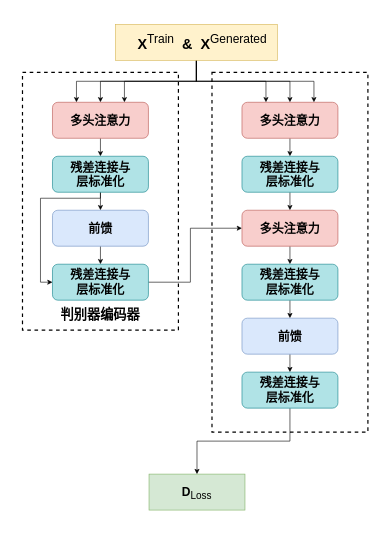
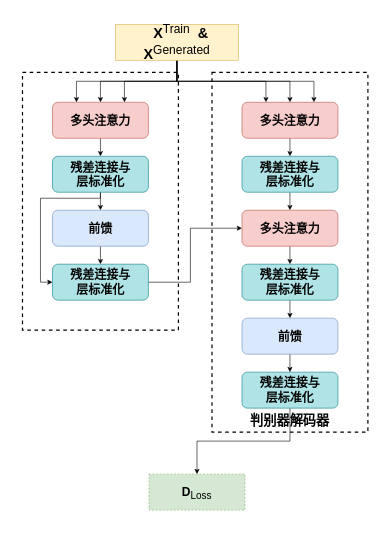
  <mxCell id="0" />
  <mxCell id="1" value="连接线" parent="0" />
  <mxCell id="2" value="" style="rounded=0;whiteSpace=wrap;html=1;dashed=1;labelBorderColor=#FFFFFF;sketch=0;fontSize=20;strokeWidth=2;strokeColor=none;" parent="1" vertex="1"><mxGeometry x="20" y="20" width="610" height="860" as="geometry" /></mxCell>
  <mxCell id="3" value="" style="rounded=0;whiteSpace=wrap;html=1;dashed=1;strokeWidth=2;fillColor=none;" parent="1" vertex="1"><mxGeometry x="353" y="120" width="260" height="600" as="geometry" /></mxCell>
  <mxCell id="4" value="" style="rounded=0;whiteSpace=wrap;html=1;dashed=1;strokeWidth=2;fillColor=none;" parent="1" vertex="1"><mxGeometry x="37" y="120" width="260" height="430" as="geometry" /></mxCell>
  <mxCell id="5" style="edgeStyle=orthogonalEdgeStyle;rounded=0;orthogonalLoop=1;jettySize=auto;html=1;exitX=0.5;exitY=1;exitDx=0;exitDy=0;entryX=0.25;entryY=0;entryDx=0;entryDy=0;fontSize=24;strokeWidth=1;" parent="1" source="11" target="13" edge="1"><mxGeometry relative="1" as="geometry" /></mxCell>
  <mxCell id="6" style="edgeStyle=orthogonalEdgeStyle;rounded=0;orthogonalLoop=1;jettySize=auto;html=1;exitX=0.5;exitY=1;exitDx=0;exitDy=0;entryX=0.5;entryY=0;entryDx=0;entryDy=0;fontSize=24;strokeWidth=1;" parent="1" source="11" target="13" edge="1"><mxGeometry relative="1" as="geometry" /></mxCell>
  <mxCell id="7" style="edgeStyle=orthogonalEdgeStyle;rounded=0;orthogonalLoop=1;jettySize=auto;html=1;exitX=0.5;exitY=1;exitDx=0;exitDy=0;entryX=0.75;entryY=0;entryDx=0;entryDy=0;fontSize=24;strokeWidth=1;" parent="1" source="11" target="13" edge="1"><mxGeometry relative="1" as="geometry" /></mxCell>
  <mxCell id="8" style="edgeStyle=orthogonalEdgeStyle;rounded=0;orthogonalLoop=1;jettySize=auto;html=1;exitX=0.5;exitY=1;exitDx=0;exitDy=0;fontSize=24;strokeWidth=1;entryX=0.25;entryY=0;entryDx=0;entryDy=0;" parent="1" source="11" target="15" edge="1"><mxGeometry relative="1" as="geometry"><mxPoint x="557" y="-60" as="targetPoint" /></mxGeometry></mxCell>
  <mxCell id="9" style="edgeStyle=orthogonalEdgeStyle;rounded=0;orthogonalLoop=1;jettySize=auto;html=1;exitX=0.5;exitY=1;exitDx=0;exitDy=0;entryX=0.5;entryY=0;entryDx=0;entryDy=0;fontSize=24;strokeWidth=1;" parent="1" source="11" target="15" edge="1"><mxGeometry relative="1" as="geometry" /></mxCell>
  <mxCell id="10" style="edgeStyle=orthogonalEdgeStyle;rounded=0;orthogonalLoop=1;jettySize=auto;html=1;exitX=0.5;exitY=1;exitDx=0;exitDy=0;entryX=0.75;entryY=0;entryDx=0;entryDy=0;fontSize=24;strokeWidth=1;" parent="1" source="11" target="15" edge="1"><mxGeometry relative="1" as="geometry" /></mxCell>
- <mxCell id="11" value="&lt;font&gt;&lt;font style=&quot;font-size: 24px&quot;&gt;&amp;nbsp; &amp;nbsp;X&lt;/font&gt;&lt;span style=&quot;font-weight: normal&quot;&gt;&lt;sup&gt;&lt;font style=&quot;font-size: 20px&quot;&gt;Train&lt;/font&gt;&lt;/sup&gt;&lt;/span&gt;&lt;/font&gt;&amp;nbsp; &amp;amp;&amp;nbsp; X&lt;span style=&quot;font-weight: normal&quot;&gt;&lt;sup&gt;Generated&lt;/sup&gt;&lt;/span&gt;" style="rounded=0;whiteSpace=wrap;html=1;fontStyle=1;fontSize=24;fillColor=#fff2cc;strokeColor=#d6b656;" parent="1" vertex="1"><mxGeometry x="192" y="40" width="270" height="60" as="geometry" /></mxCell>
+ <mxCell id="11" value="&lt;font&gt;&lt;font style=&quot;font-size: 24px&quot;&gt;&amp;nbsp; &amp;nbsp;X&lt;/font&gt;&lt;span style=&quot;font-weight: normal&quot;&gt;&lt;sup&gt;&lt;font style=&quot;font-size: 20px&quot;&gt;Train&lt;/font&gt;&lt;/sup&gt;&lt;/span&gt;&lt;/font&gt;&amp;nbsp; &amp;amp;&amp;nbsp; X&lt;span style=&quot;font-weight: normal&quot;&gt;&lt;sup&gt;Generated&lt;/sup&gt;&lt;/span&gt;" style="rounded=0;whiteSpace=wrap;html=1;fontStyle=1;fontSize=24;fillColor=#fff2cc;strokeColor=#d6b656;" parent="1" vertex="1"><mxGeometry x="192" y="40" width="205" height="60" as="geometry" /></mxCell>
  <mxCell id="12" style="edgeStyle=orthogonalEdgeStyle;rounded=0;orthogonalLoop=1;jettySize=auto;html=1;exitX=0.5;exitY=1;exitDx=0;exitDy=0;entryX=0.5;entryY=0;entryDx=0;entryDy=0;fontStyle=1" parent="1" source="13" target="18" edge="1"><mxGeometry relative="1" as="geometry" /></mxCell>
  <mxCell id="13" value="多头注意力" style="rounded=1;whiteSpace=wrap;html=1;fontSize=20;fontStyle=1;fillColor=#f8cecc;strokeColor=#b85450;" parent="1" vertex="1"><mxGeometry x="87" y="170" width="160" height="60" as="geometry" /></mxCell>
  <mxCell id="14" style="edgeStyle=orthogonalEdgeStyle;rounded=0;orthogonalLoop=1;jettySize=auto;html=1;exitX=0.5;exitY=1;exitDx=0;exitDy=0;entryX=0.5;entryY=0;entryDx=0;entryDy=0;fontStyle=1" parent="1" source="15" target="20" edge="1"><mxGeometry relative="1" as="geometry" /></mxCell>
  <mxCell id="15" value="多头注意力" style="rounded=1;whiteSpace=wrap;html=1;fontSize=20;fontStyle=1;fillColor=#f8cecc;strokeColor=#b85450;" parent="1" vertex="1"><mxGeometry x="403" y="170" width="160" height="60" as="geometry" /></mxCell>
  <mxCell id="16" style="edgeStyle=orthogonalEdgeStyle;rounded=0;orthogonalLoop=1;jettySize=auto;html=1;exitX=0.5;exitY=1;exitDx=0;exitDy=0;entryX=0.5;entryY=0;entryDx=0;entryDy=0;fontStyle=1" parent="1" source="18" target="22" edge="1"><mxGeometry relative="1" as="geometry" /></mxCell>
  <mxCell id="17" style="edgeStyle=orthogonalEdgeStyle;rounded=0;orthogonalLoop=1;jettySize=auto;html=1;exitX=0.5;exitY=1;exitDx=0;exitDy=0;entryX=0;entryY=0.5;entryDx=0;entryDy=0;fontStyle=1" parent="1" source="18" target="24" edge="1"><mxGeometry relative="1" as="geometry"><Array as="points"><mxPoint x="167" y="330" /><mxPoint x="67" y="330" /><mxPoint x="67" y="470" /></Array></mxGeometry></mxCell>
  <mxCell id="18" value="残差连接与&lt;br&gt;层标准化" style="rounded=1;whiteSpace=wrap;html=1;fontSize=20;fontStyle=1;fillColor=#b0e3e6;strokeColor=#0e8088;" parent="1" vertex="1"><mxGeometry x="87" y="260" width="160" height="60" as="geometry" /></mxCell>
  <mxCell id="19" style="edgeStyle=orthogonalEdgeStyle;rounded=0;orthogonalLoop=1;jettySize=auto;html=1;exitX=0.5;exitY=1;exitDx=0;exitDy=0;entryX=0.5;entryY=0;entryDx=0;entryDy=0;strokeWidth=1;" parent="1" source="20" target="26" edge="1"><mxGeometry relative="1" as="geometry" /></mxCell>
  <mxCell id="20" value="残差连接与&lt;br&gt;层标准化" style="rounded=1;whiteSpace=wrap;html=1;fontSize=20;fontStyle=1;fillColor=#b0e3e6;strokeColor=#0e8088;" parent="1" vertex="1"><mxGeometry x="403" y="260" width="160" height="60" as="geometry" /></mxCell>
  <mxCell id="21" style="edgeStyle=orthogonalEdgeStyle;rounded=0;orthogonalLoop=1;jettySize=auto;html=1;exitX=0.5;exitY=1;exitDx=0;exitDy=0;entryX=0.5;entryY=0;entryDx=0;entryDy=0;fontStyle=1" parent="1" source="22" target="24" edge="1"><mxGeometry relative="1" as="geometry" /></mxCell>
  <mxCell id="22" value="前馈" style="rounded=1;whiteSpace=wrap;html=1;fontSize=20;fontStyle=1;fillColor=#dae8fc;strokeColor=#6c8ebf;" parent="1" vertex="1"><mxGeometry x="87" y="350" width="160" height="60" as="geometry" /></mxCell>
  <mxCell id="23" style="edgeStyle=orthogonalEdgeStyle;rounded=0;orthogonalLoop=1;jettySize=auto;html=1;exitX=1;exitY=0.5;exitDx=0;exitDy=0;entryX=0;entryY=0.5;entryDx=0;entryDy=0;" parent="1" source="24" target="26" edge="1"><mxGeometry relative="1" as="geometry"><Array as="points"><mxPoint x="317" y="470" /><mxPoint x="317" y="380" /></Array></mxGeometry></mxCell>
  <mxCell id="24" value="残差连接与&lt;br&gt;层标准化" style="rounded=1;whiteSpace=wrap;html=1;fontSize=20;fontStyle=1;fillColor=#b0e3e6;strokeColor=#0e8088;" parent="1" vertex="1"><mxGeometry x="87" y="440" width="160" height="60" as="geometry" /></mxCell>
  <mxCell id="25" style="edgeStyle=orthogonalEdgeStyle;rounded=0;orthogonalLoop=1;jettySize=auto;html=1;exitX=0.5;exitY=1;exitDx=0;exitDy=0;entryX=0.5;entryY=0;entryDx=0;entryDy=0;strokeWidth=1;" parent="1" source="26" target="28" edge="1"><mxGeometry relative="1" as="geometry" /></mxCell>
  <mxCell id="26" value="多头注意力" style="rounded=1;whiteSpace=wrap;html=1;fontSize=20;fontStyle=1;fillColor=#f8cecc;strokeColor=#b85450;" parent="1" vertex="1"><mxGeometry x="403" y="350" width="160" height="60" as="geometry" /></mxCell>
  <mxCell id="27" style="edgeStyle=orthogonalEdgeStyle;rounded=0;orthogonalLoop=1;jettySize=auto;html=1;exitX=0.5;exitY=1;exitDx=0;exitDy=0;entryX=0.5;entryY=0;entryDx=0;entryDy=0;fontStyle=1" parent="1" source="28" target="30" edge="1"><mxGeometry relative="1" as="geometry" /></mxCell>
  <mxCell id="28" value="残差连接与&lt;br&gt;层标准化" style="rounded=1;whiteSpace=wrap;html=1;fontSize=20;fontStyle=1;fillColor=#b0e3e6;strokeColor=#0e8088;" parent="1" vertex="1"><mxGeometry x="403" y="440" width="160" height="60" as="geometry" /></mxCell>
  <mxCell id="29" style="edgeStyle=orthogonalEdgeStyle;rounded=0;orthogonalLoop=1;jettySize=auto;html=1;exitX=0.5;exitY=1;exitDx=0;exitDy=0;entryX=0.5;entryY=0;entryDx=0;entryDy=0;strokeWidth=1;" parent="1" source="30" target="35" edge="1"><mxGeometry relative="1" as="geometry" /></mxCell>
  <mxCell id="30" value="前馈" style="rounded=1;whiteSpace=wrap;html=1;fontSize=20;fontStyle=1;fillColor=#dae8fc;strokeColor=#6c8ebf;" parent="1" vertex="1"><mxGeometry x="403" y="530" width="160" height="60" as="geometry" /></mxCell>
- <mxCell id="31" value="&lt;span style=&quot;font-size: 20px&quot;&gt;D&lt;span style=&quot;font-weight: normal&quot;&gt;&lt;sub&gt;Loss&lt;/sub&gt;&lt;/span&gt;&lt;/span&gt;" style="rounded=0;whiteSpace=wrap;html=1;fontStyle=1;fontSize=24;fillColor=#d5e8d4;strokeColor=#82b366;" parent="1" vertex="1"><mxGeometry x="248" y="790" width="160" height="60" as="geometry" /></mxCell>
- <mxCell id="32" value="&lt;span style=&quot;font-size: 22px&quot;&gt;&lt;b&gt;判别器编码器&lt;/b&gt;&lt;/span&gt;" style="text;html=1;strokeColor=none;fillColor=none;align=center;verticalAlign=middle;whiteSpace=wrap;rounded=0;dashed=1;" parent="1" vertex="1"><mxGeometry x="92" y="510" width="150" height="30" as="geometry" /></mxCell>
+ <mxCell id="31" value="&lt;span style=&quot;font-size: 20px&quot;&gt;D&lt;span style=&quot;font-weight: normal&quot;&gt;&lt;sub&gt;Loss&lt;/sub&gt;&lt;/span&gt;&lt;/span&gt;" style="rounded=0;whiteSpace=wrap;html=1;fontStyle=1;fontSize=24;fillColor=#d5e8d4;strokeColor=#82b366;dashed=1;" parent="1" vertex="1"><mxGeometry x="248" y="790" width="160" height="60" as="geometry" /></mxCell>
+ <mxCell id="33" value="&lt;b&gt;&lt;font style=&quot;font-size: 22px&quot;&gt;判别器解码器&lt;/font&gt;&lt;/b&gt;" style="text;html=1;strokeColor=none;fillColor=none;align=center;verticalAlign=middle;whiteSpace=wrap;rounded=0;dashed=1;" parent="1" vertex="1"><mxGeometry x="408" y="687" width="150" height="30" as="geometry" /></mxCell>
  <mxCell id="34" style="edgeStyle=orthogonalEdgeStyle;rounded=0;orthogonalLoop=1;jettySize=auto;html=1;exitX=0.5;exitY=1;exitDx=0;exitDy=0;entryX=0.5;entryY=0;entryDx=0;entryDy=0;strokeWidth=1;" parent="1" source="35" target="31" edge="1"><mxGeometry relative="1" as="geometry"><mxPoint x="483" y="737" as="targetPoint" /></mxGeometry></mxCell>
  <mxCell id="35" value="残差连接与&lt;br&gt;层标准化" style="rounded=1;whiteSpace=wrap;html=1;fontSize=20;fontStyle=1;fillColor=#b0e3e6;strokeColor=#0e8088;" parent="1" vertex="1"><mxGeometry x="403" y="620" width="160" height="60" as="geometry" /></mxCell>
